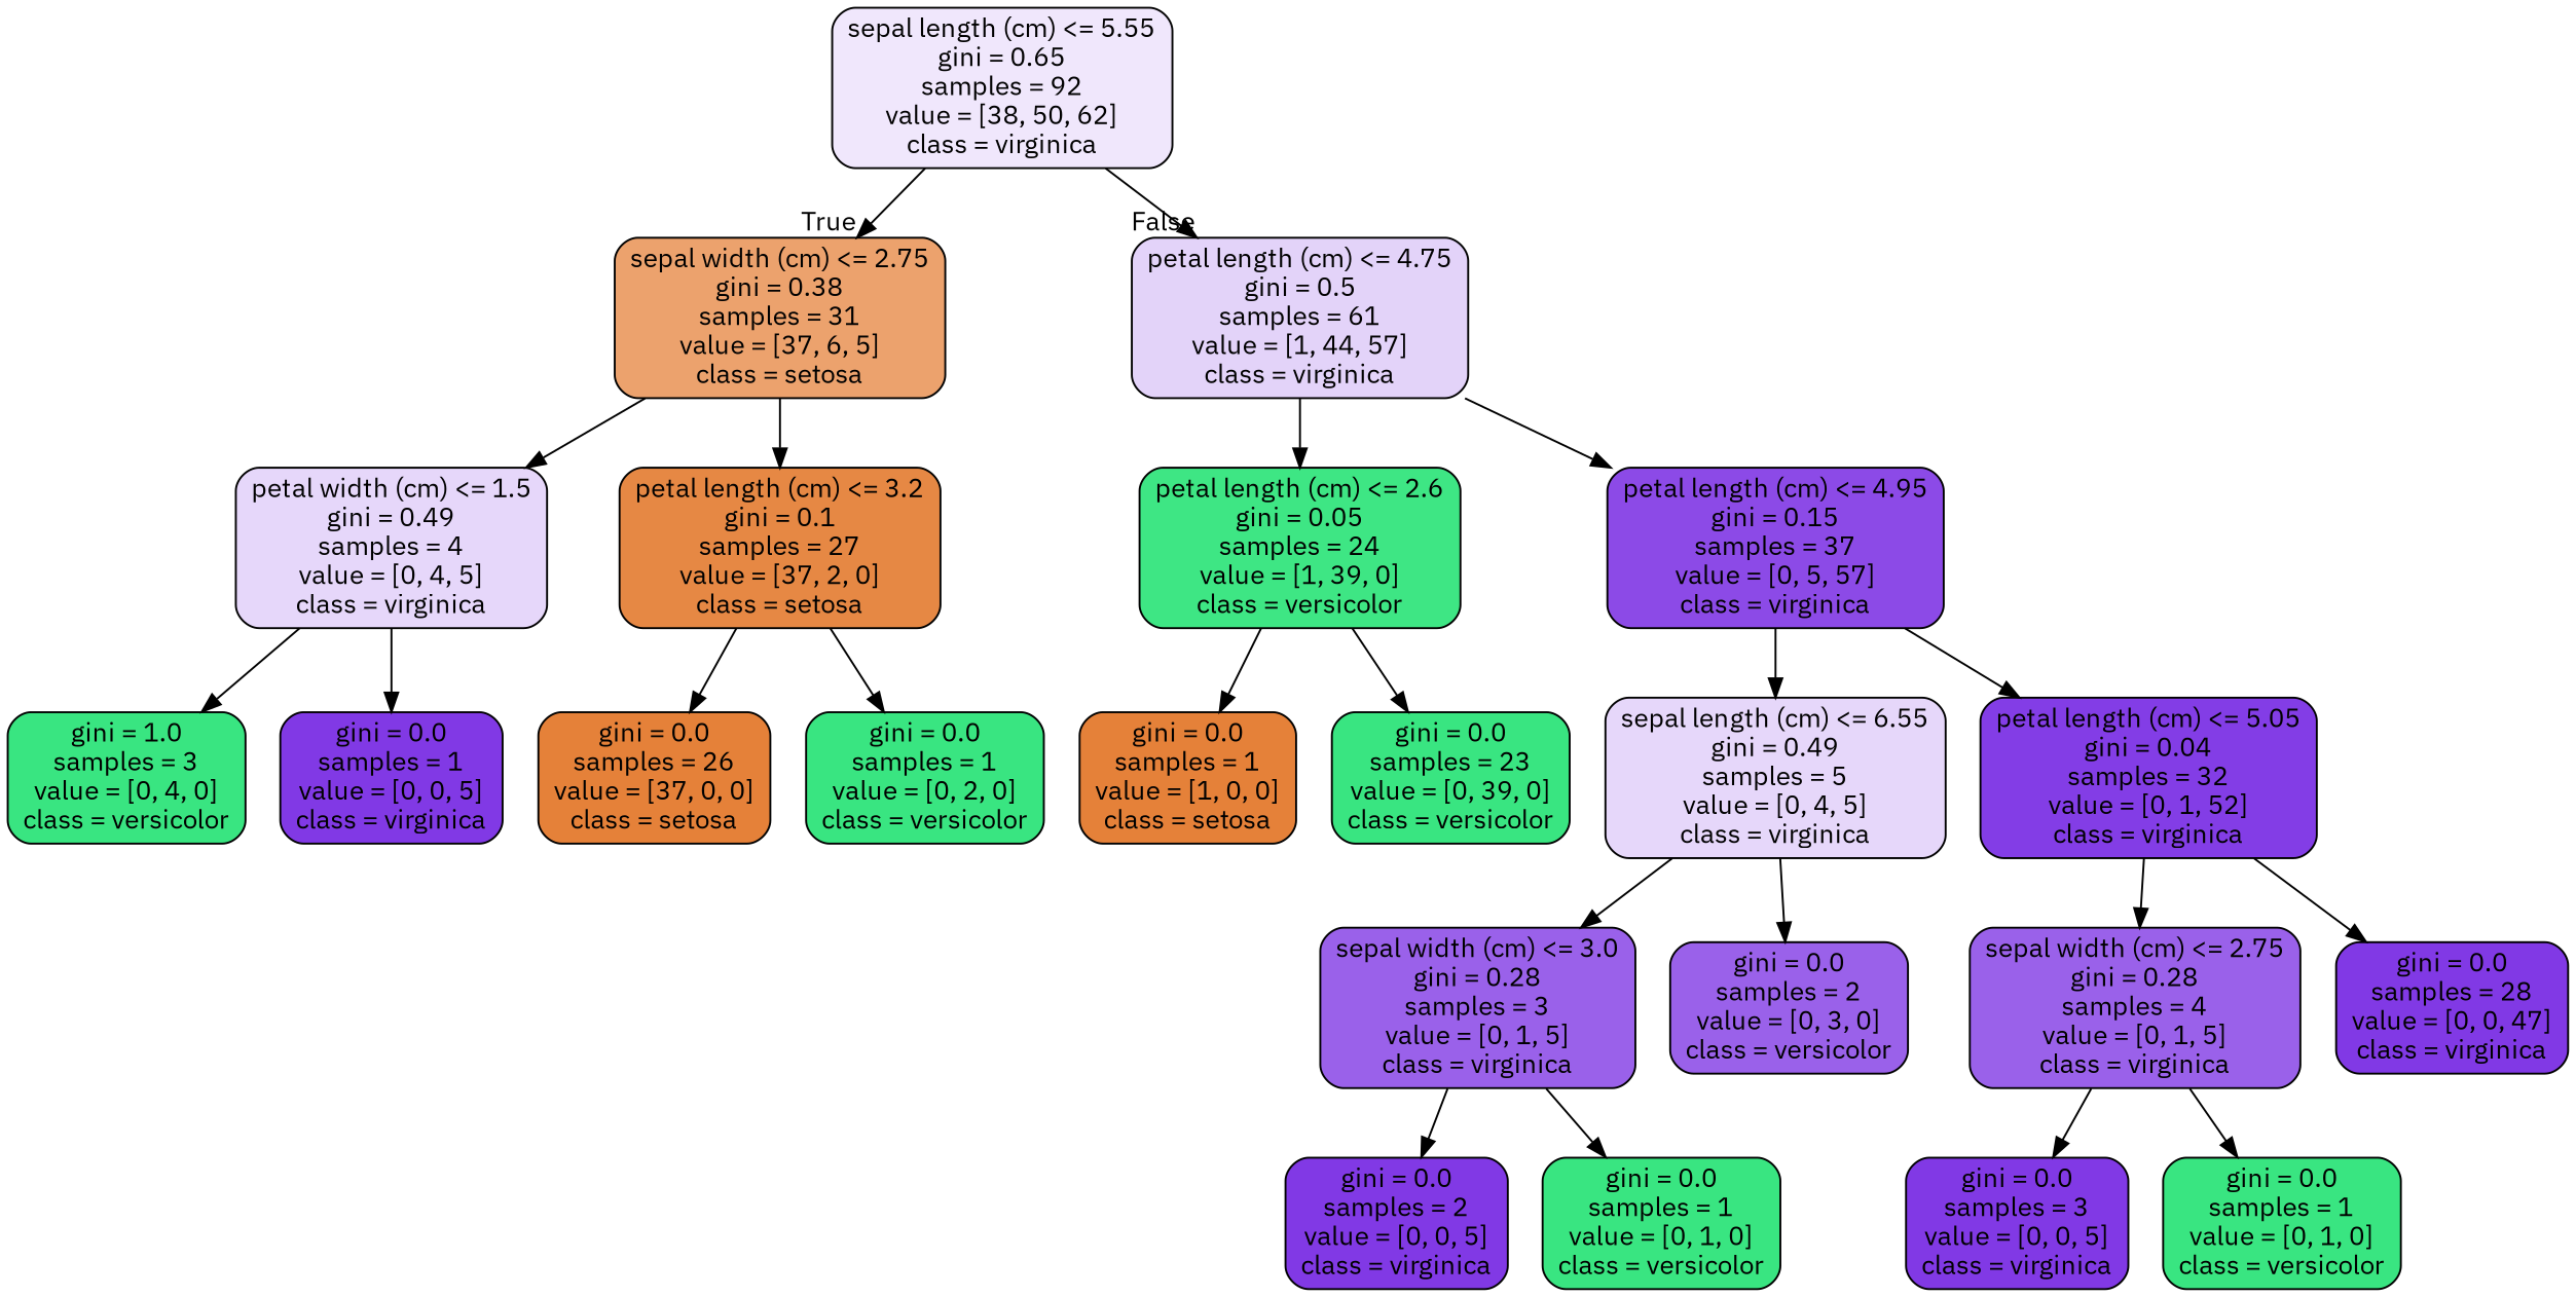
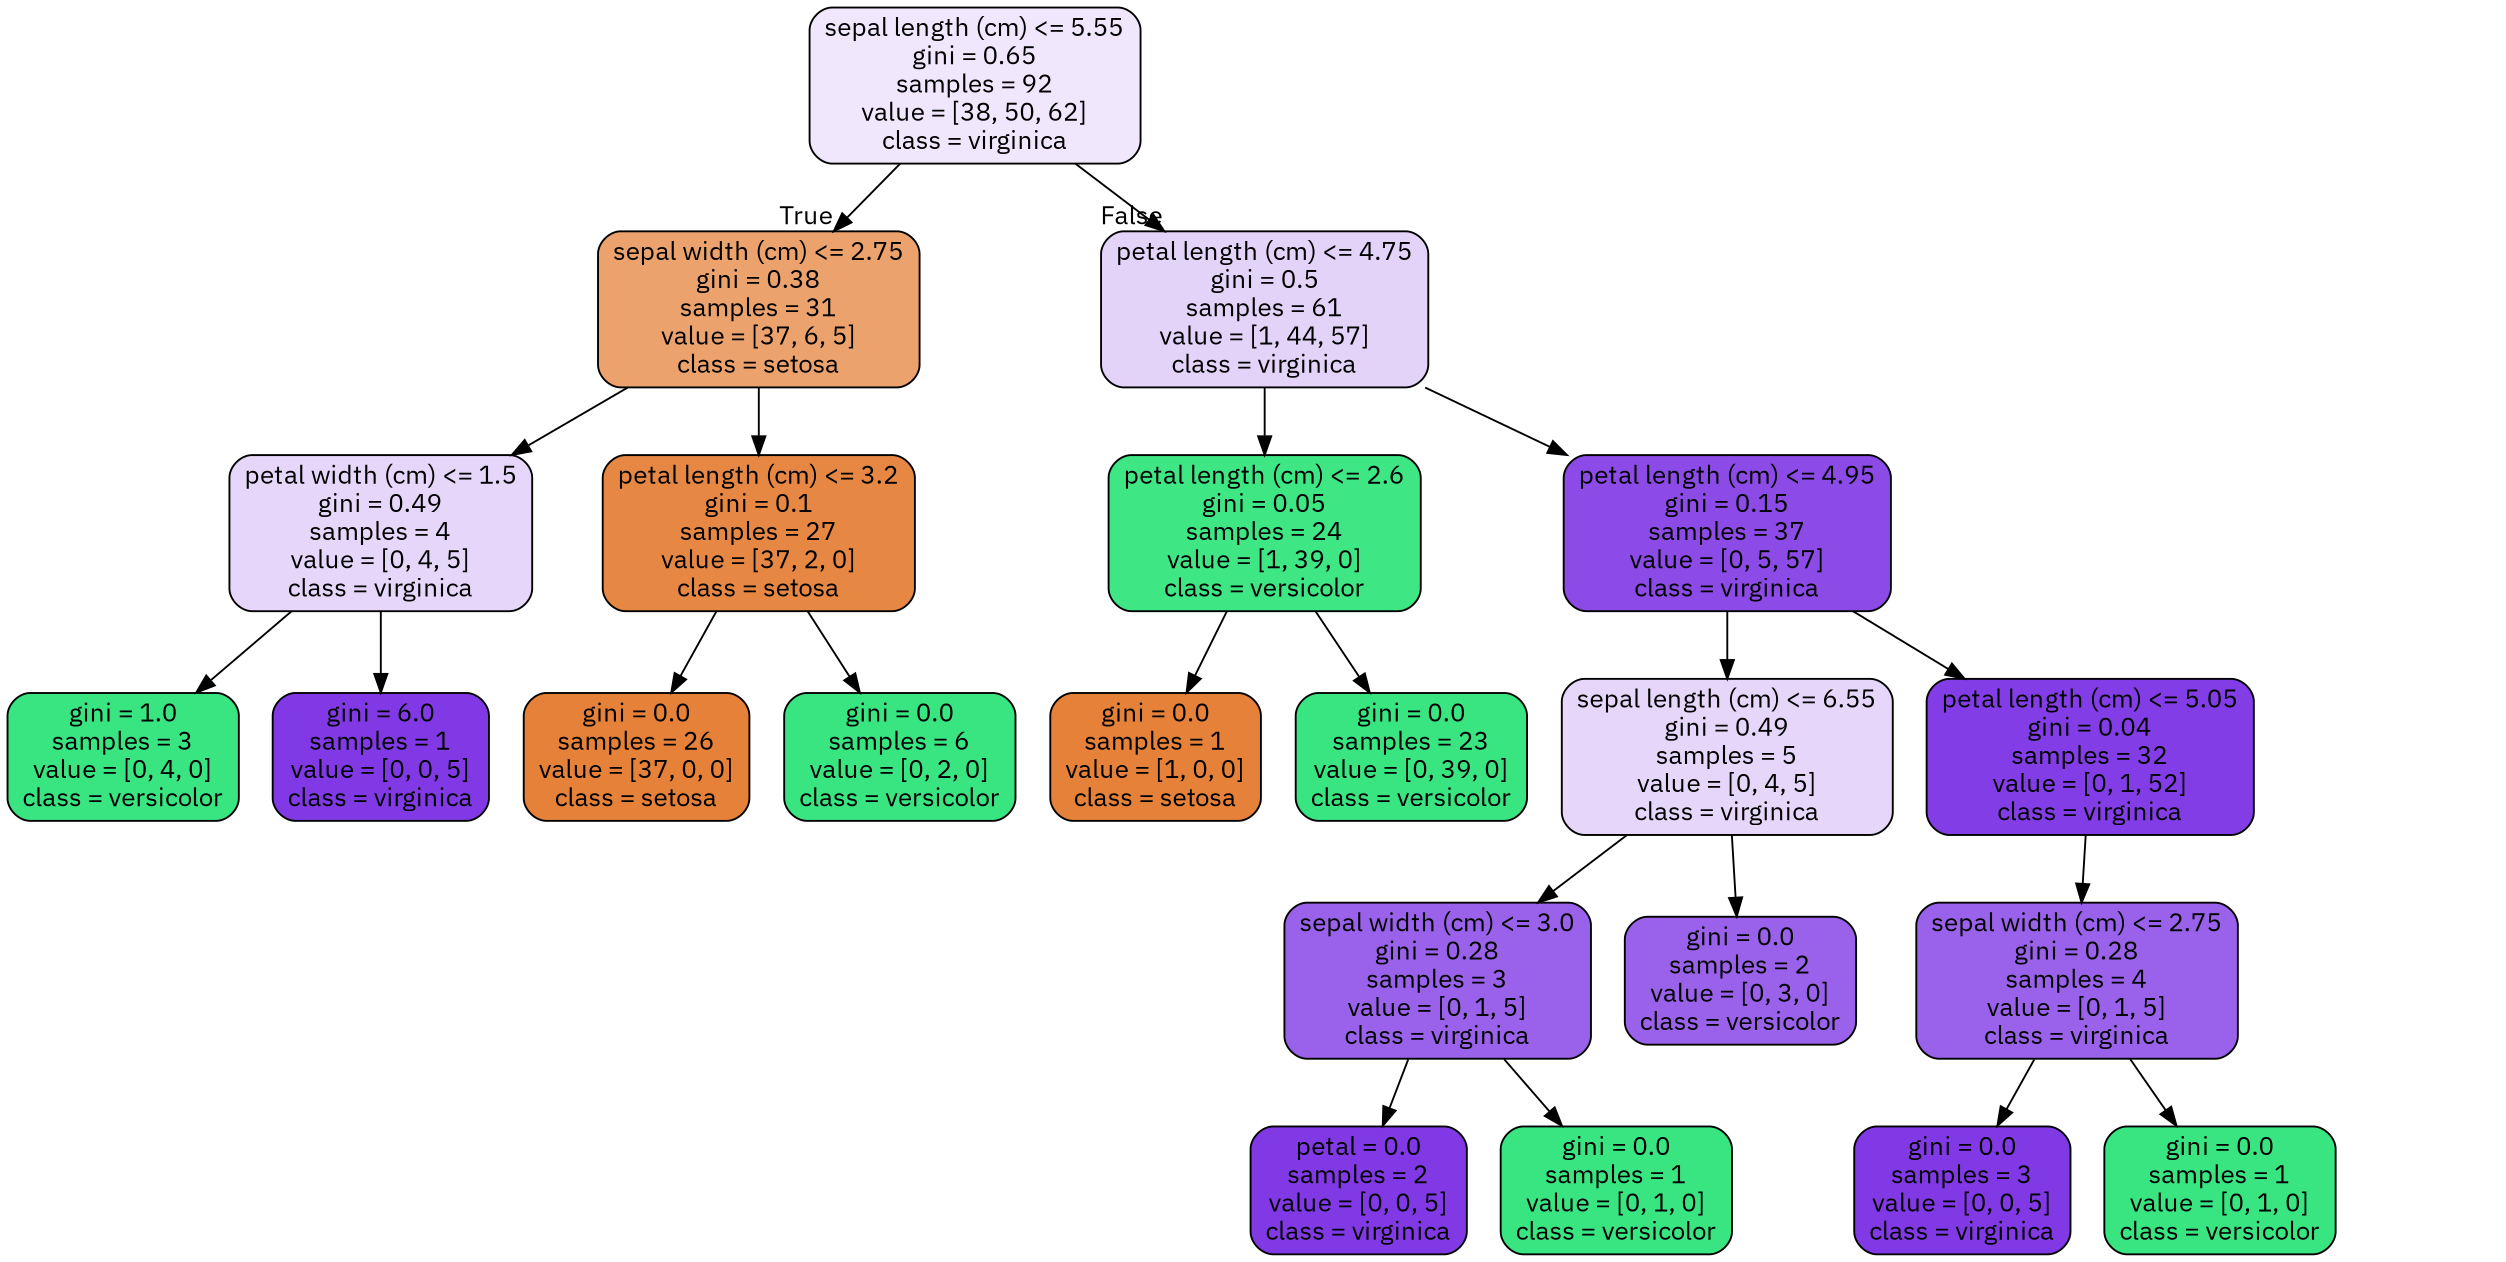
  digraph {
    fontname="IBM Plex Sans"
    node [color=black fillcolor="#39e581" fontname="IBM Plex Sans" shape=box style="filled, rounded"]
    edge [fontname="IBM Plex Sans"]
    n1 [fillcolor="#f0e7fc" label="sepal length (cm) <= 5.55\ngini = 0.65\nsamples = 92\nvalue = [38, 50, 62]\nclass = virginica"]
    n2 [fillcolor="#eca26d" label="sepal width (cm) <= 2.75\ngini = 0.38\nsamples = 31\nvalue = [37, 6, 5]\nclass = setosa"]
    n3 [fillcolor="#e3d3f9" label="petal length (cm) <= 4.75\ngini = 0.5\nsamples = 61\nvalue = [1, 44, 57]\nclass = virginica"]
    n4 [fillcolor="#e6d7fa" label="petal width (cm) <= 1.5\ngini = 0.49\nsamples = 4\nvalue = [0, 4, 5]\nclass = virginica"]
    n5 [fillcolor="#e68844" label="petal length (cm) <= 3.2\ngini = 0.1\nsamples = 27\nvalue = [37, 2, 0]\nclass = setosa"]
    n6 [fillcolor="#3ee684" label="petal length (cm) <= 2.6\ngini = 0.05\nsamples = 24\nvalue = [1, 39, 0]\nclass = versicolor"]
    n7 [fillcolor="#8c4ae7" label="petal length (cm) <= 4.95\ngini = 0.15\nsamples = 37\nvalue = [0, 5, 57]\nclass = virginica"]
    n8 [label="gini = 1.0\nsamples = 3\nvalue = [0, 4, 0]\nclass = versicolor"]
-   n9 [fillcolor="#8139e5" label="gini = 0.0\nsamples = 1\nvalue = [0, 0, 5]\nclass = virginica"]
+   n9 [fillcolor="#8139e5" label="gini = 6.0\nsamples = 1\nvalue = [0, 0, 5]\nclass = virginica"]
    n10 [fillcolor="#e58139" label="gini = 0.0\nsamples = 26\nvalue = [37, 0, 0]\nclass = setosa"]
-   n11 [label="gini = 0.0\nsamples = 1\nvalue = [0, 2, 0]\nclass = versicolor"]
+   n11 [label="gini = 0.0\nsamples = 6\nvalue = [0, 2, 0]\nclass = versicolor"]
    n12 [fillcolor="#e58139" label="gini = 0.0\nsamples = 1\nvalue = [1, 0, 0]\nclass = setosa"]
    n13 [label="gini = 0.0\nsamples = 23\nvalue = [0, 39, 0]\nclass = versicolor"]
    n14 [fillcolor="#e6d7fa" label="sepal length (cm) <= 6.55\ngini = 0.49\nsamples = 5\nvalue = [0, 4, 5]\nclass = virginica"]
    n15 [fillcolor="#833de6" label="petal length (cm) <= 5.05\ngini = 0.04\nsamples = 32\nvalue = [0, 1, 52]\nclass = virginica"]
    n16 [fillcolor="#9a61ea" label="sepal width (cm) <= 3.0\ngini = 0.28\nsamples = 3\nvalue = [0, 1, 5]\nclass = virginica"]
    n17 [fillcolor="#9a61ea" label="gini = 0.0\nsamples = 2\nvalue = [0, 3, 0]\nclass = versicolor"]
    n18 [fillcolor="#9a61ea" label="sepal width (cm) <= 2.75\ngini = 0.28\nsamples = 4\nvalue = [0, 1, 5]\nclass = virginica"]
-   n19 [fillcolor="#8139e5" label="gini = 0.0\nsamples = 28\nvalue = [0, 0, 47]\nclass = virginica"]
-   n20 [fillcolor="#8139e5" label="gini = 0.0\nsamples = 2\nvalue = [0, 0, 5]\nclass = virginica"]
+   n20 [fillcolor="#8139e5" label="petal = 0.0\nsamples = 2\nvalue = [0, 0, 5]\nclass = virginica"]
    n21 [label="gini = 0.0\nsamples = 1\nvalue = [0, 1, 0]\nclass = versicolor"]
    n22 [fillcolor="#8139e5" label="gini = 0.0\nsamples = 3\nvalue = [0, 0, 5]\nclass = virginica"]
    n23 [label="gini = 0.0\nsamples = 1\nvalue = [0, 1, 0]\nclass = versicolor"]
    n1 -> n2 [headlabel=True labelangle=45 labeldistance=2.5]
    n1 -> n3 [headlabel=False labelangle=-45 labeldistance=2.5]
    n2 -> n4
    n2 -> n5
    n3 -> n6
    n3 -> n7
    n4 -> n8
    n4 -> n9
    n5 -> n10
    n5 -> n11
    n6 -> n12
    n6 -> n13
    n7 -> n14
    n7 -> n15
    n14 -> n16
    n14 -> n17
    n15 -> n18
-   n15 -> n19
    n16 -> n20
    n16 -> n21
    n18 -> n22
    n18 -> n23
  }
